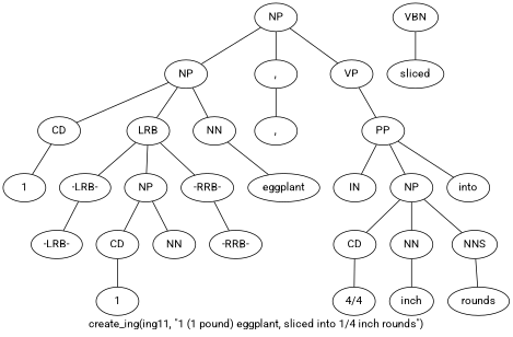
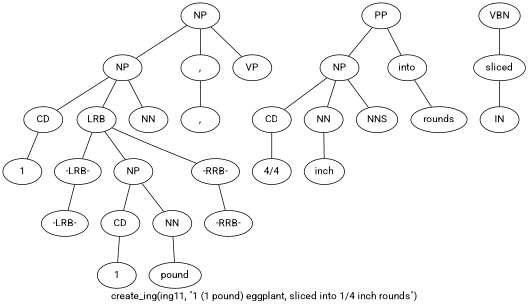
  graph {
    fontname=Roboto
    label="create_ing(ing11, \"1 (1 pound) eggplant, sliced into 1/4 inch rounds\")"
    node [fontname=Roboto]
    edge [fontname=Roboto]
    n1 [label=NP]
    n2 [label=NP]
    n3 [label=","]
    n4 [label=VP]
    n5 [label=CD]
    n6 [label=LRB]
    n7 [label=NN]
    n8 [label=","]
    n9 [label=PP]
    n10 [label=1]
    n11 [label="-LRB-"]
    n12 [label=NP]
    n13 [label="-RRB-"]
-   n14 [label=eggplant]
    n15 [label="-LRB-"]
    n16 [label=CD]
    n17 [label=NN]
    n18 [label="-RRB-"]
    n19 [label=1]
+   n20 [label=pound]
    n21 [label=VBN]
    n22 [label=sliced]
    n23 [label=IN]
    n24 [label=NP]
    n25 [label=into]
    n26 [label=CD]
    n27 [label=NN]
    n28 [label=NNS]
    n29 [label="4/4"]
    n30 [label=inch]
    n31 [label=rounds]
    n1 -- n2
    n1 -- n3
    n1 -- n4
    n2 -- n5
    n2 -- n6
    n2 -- n7
    n3 -- n8
-   n4 -- n9
    n5 -- n10
    n6 -- n11
    n6 -- n12
    n6 -- n13
-   n7 -- n14
-   n9 -- n23
+   n22 -- n23
    n9 -- n24
    n9 -- n25
    n11 -- n15
    n12 -- n16
    n12 -- n17
    n13 -- n18
    n16 -- n19
+   n17 -- n20
    n21 -- n22
    n24 -- n26
    n24 -- n27
    n24 -- n28
    n26 -- n29
    n27 -- n30
-   n28 -- n31
+   n25 -- n31
  }
